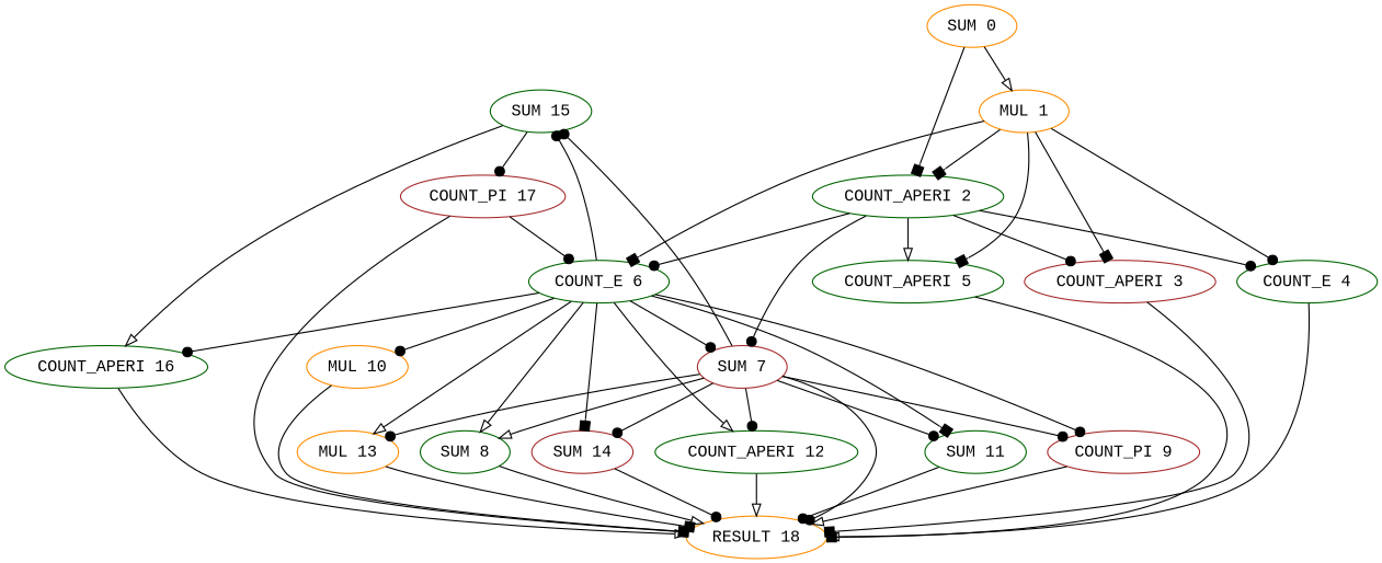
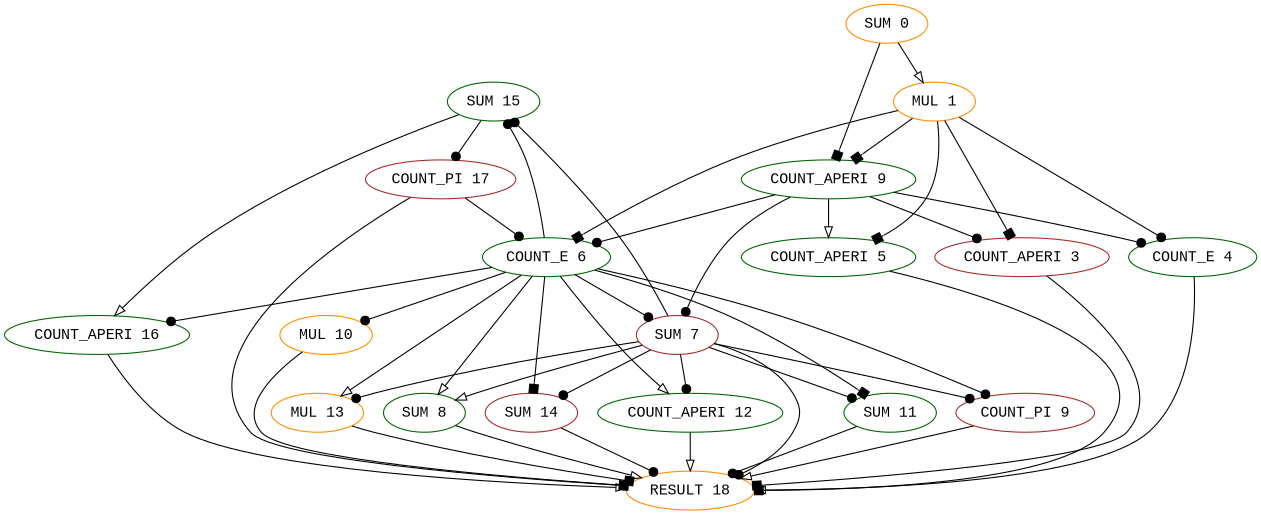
  digraph {
    fontname="Liberation Mono"
    node [color=darkgreen fontname="Liberation Mono"]
    edge [arrowhead=dot fontname="Liberation Mono"]
    n1 [label="SUM 15"]
    n2 [label="COUNT_APERI 16"]
    n3 [color=brown label="COUNT_PI 17"]
    n4 [color=darkorange label="RESULT 18"]
    n5 [label="COUNT_E 6"]
    n6 [color=brown label="SUM 7"]
    n7 [label="SUM 8"]
    n8 [color=brown label="SUM 14"]
    n9 [label="COUNT_APERI 12"]
    n10 [label="SUM 11"]
    n11 [color=darkorange label="MUL 10"]
    n12 [color=brown label="COUNT_PI 9"]
    n13 [color=darkorange label="MUL 13"]
-   n14 [label="COUNT_APERI 2"]
+   n14 [label="COUNT_APERI 9"]
    n15 [label="COUNT_APERI 5"]
    n16 [color=brown label="COUNT_APERI 3"]
    n17 [label="COUNT_E 4"]
    n18 [color=darkorange label="MUL 1"]
    n19 [color=darkorange label="SUM 0"]
    n1 -> n2 [arrowhead=onormal]
    n1 -> n3
    n2 -> n4 [arrowhead=onormal]
    n3 -> n4 [arrowhead=box]
    n3 -> n5
    n5 -> n1
    n5 -> n2
    n5 -> n6
    n5 -> n7 [arrowhead=onormal]
    n5 -> n8 [arrowhead=box]
    n5 -> n9 [arrowhead=onormal]
    n5 -> n10 [arrowhead=box]
    n5 -> n11
    n5 -> n12
    n5 -> n13 [arrowhead=onormal]
    n6 -> n1
    n6 -> n4
    n6 -> n7 [arrowhead=onormal]
    n6 -> n8
    n6 -> n9
    n6 -> n10
    n6 -> n12
    n6 -> n13
    n7 -> n4 [arrowhead=onormal]
    n8 -> n4
    n9 -> n4 [arrowhead=onormal]
    n10 -> n4
    n11 -> n4 [arrowhead=box]
    n12 -> n4 [arrowhead=onormal]
    n13 -> n4 [arrowhead=box]
    n14 -> n5
    n14 -> n6
    n14 -> n15 [arrowhead=onormal]
    n14 -> n16
    n14 -> n17
    n15 -> n4 [arrowhead=box]
    n16 -> n4 [arrowhead=box]
    n17 -> n4 [arrowhead=onormal]
    n18 -> n5 [arrowhead=box]
    n18 -> n14 [arrowhead=box]
    n18 -> n15 [arrowhead=box]
    n18 -> n16 [arrowhead=box]
    n18 -> n17
    n19 -> n14 [arrowhead=box]
    n19 -> n18 [arrowhead=onormal]
  }
